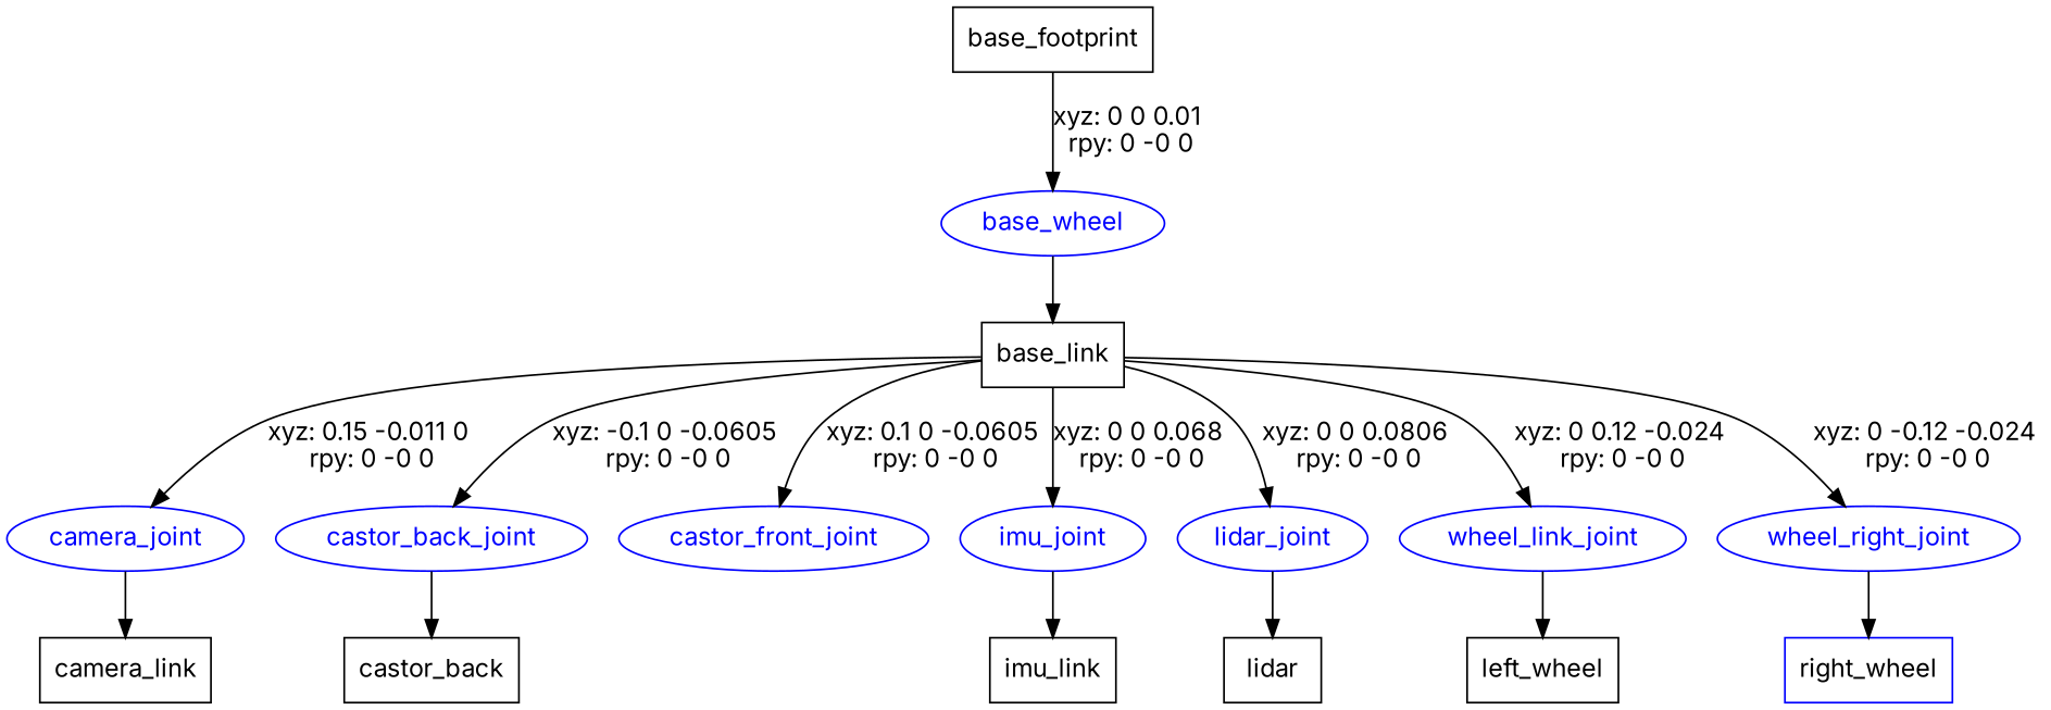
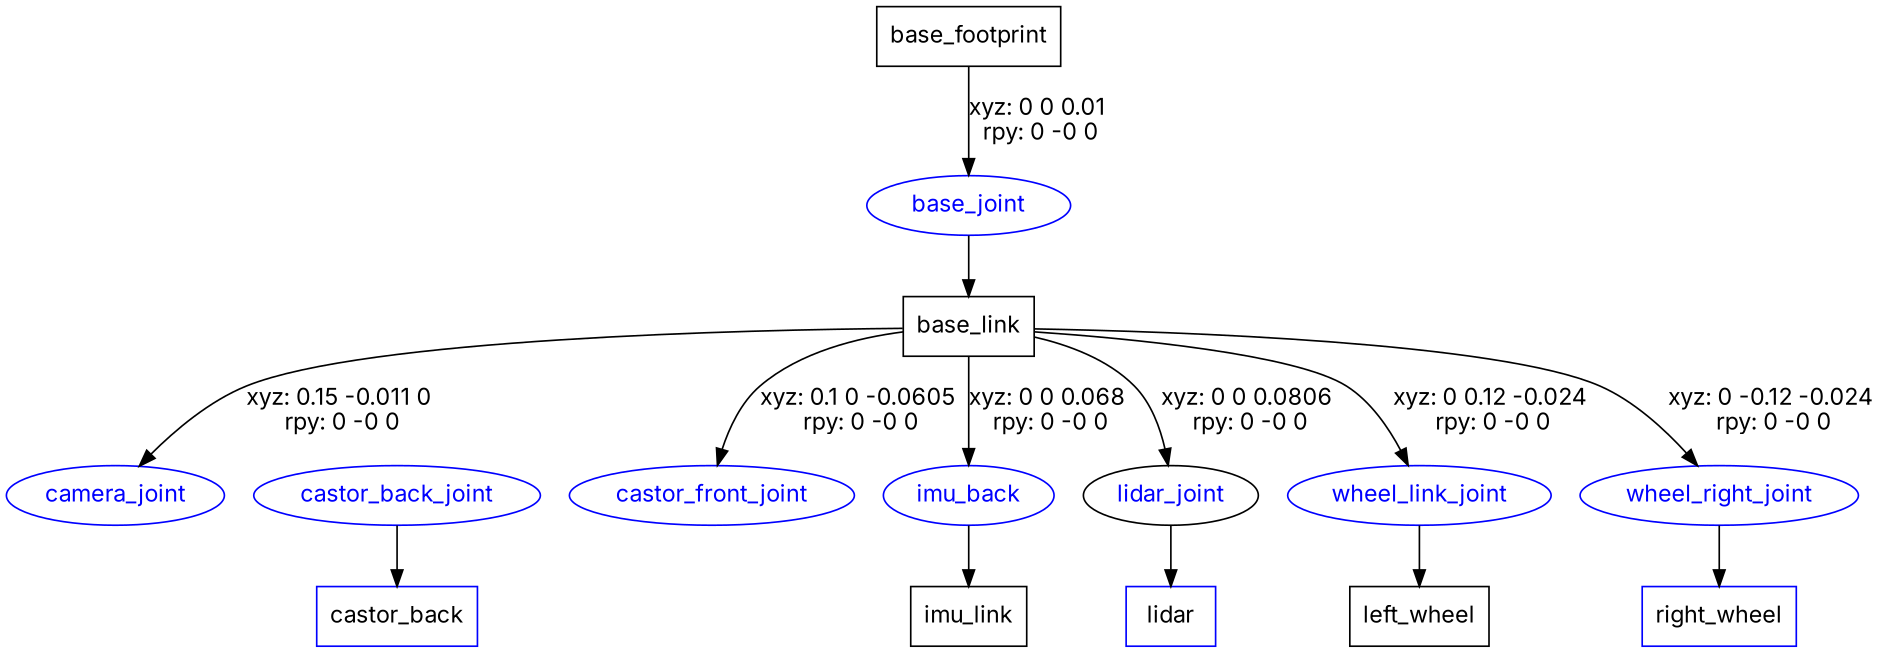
  digraph {
    fontname=Inter
    node [fontname=Inter shape=box color=blue]
    edge [fontname=Inter]
    n1 [label=base_footprint color=""]
-   base_joint [fontcolor=blue shape=ellipse label=base_wheel]
+   base_joint [fontcolor=blue shape=ellipse]
    n3 [label=base_link color=""]
    camera_joint [fontcolor=blue shape=ellipse]
    castor_back_joint [fontcolor=blue shape=ellipse]
    castor_front_joint [fontcolor=blue shape=ellipse]
-   imu_joint [fontcolor=blue shape=ellipse]
-   lidar_joint [fontcolor=blue shape=ellipse]
+   imu_joint [fontcolor=blue shape=ellipse label=imu_back]
+   lidar_joint [color=black fontcolor=blue shape=ellipse]
    n9 [fontcolor=blue label=wheel_link_joint shape=ellipse]
    wheel_right_joint [fontcolor=blue shape=ellipse]
-   n11 [label=camera_link color=""]
-   n12 [label=castor_back color=""]
+   n12 [label=castor_back]
    n13 [label=imu_link color=""]
-   n14 [label=lidar color=""]
+   n14 [label=lidar]
    n15 [label=left_wheel color=""]
    n16 [label=right_wheel]
    n1 -> base_joint [label="xyz: 0 0 0.01 \nrpy: 0 -0 0"]
    base_joint -> n3
    n3 -> camera_joint [label="xyz: 0.15 -0.011 0 \nrpy: 0 -0 0"]
-   n3 -> castor_back_joint [label="xyz: -0.1 0 -0.0605 \nrpy: 0 -0 0"]
    n3 -> castor_front_joint [label="xyz: 0.1 0 -0.0605 \nrpy: 0 -0 0"]
    n3 -> imu_joint [label="xyz: 0 0 0.068 \nrpy: 0 -0 0"]
    n3 -> lidar_joint [label="xyz: 0 0 0.0806 \nrpy: 0 -0 0"]
    n3 -> n9 [label="xyz: 0 0.12 -0.024 \nrpy: 0 -0 0"]
    n3 -> wheel_right_joint [label="xyz: 0 -0.12 -0.024 \nrpy: 0 -0 0"]
-   camera_joint -> n11
    castor_back_joint -> n12
    imu_joint -> n13
    lidar_joint -> n14
    n9 -> n15
    wheel_right_joint -> n16
  }
